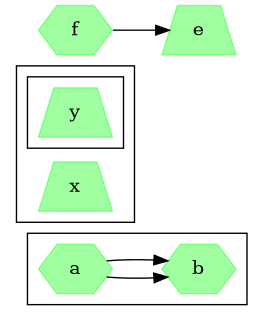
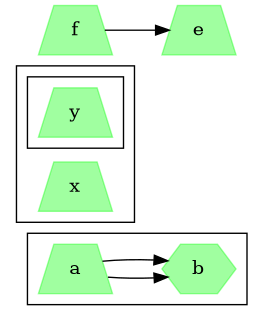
  digraph {
    rankdir=LR
    node [color="#00ff005f" fillcolor="#00ff005f" shape=trapezium style=filled]
-   a [shape=hexagon]
+   a
    b [shape=hexagon]
    y
    x
-   f [shape=hexagon]
+   f
    e
    subgraph cluster_1 {
      a
      b
    }
    subgraph cluster_2 {
      x
      subgraph cluster_3 {
        y
      }
    }
    a -> b
    a -> b
    f -> e
  }
